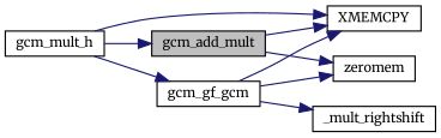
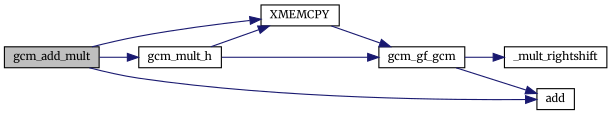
  digraph {
    fontname=Merriweather
    rankdir=LR
    node [color=black fillcolor=white fontname=Merriweather fontsize=10 shape=record style=filled]
    edge [color=midnightblue fontname=Merriweather fontsize=10 labelfontname=Helvetica labelfontsize=10 style=solid]
    n1 [fillcolor=grey75 fontcolor=black height=0.2 label=gcm_add_mult width=0.4]
    n2 [height=0.2 label=gcm_mult_h width=0.4]
    n3 [height=0.2 label=XMEMCPY width=0.4]
-   n4 [height=0.2 label=zeromem width=0.4]
+   n4 [height=0.2 label=add width=0.4]
    n5 [height=0.2 label=gcm_gf_gcm width=0.4]
    n6 [height=0.2 label=_mult_rightshift width=0.4]
-   n2 -> n1
+   n1 -> n2
    n1 -> n3
    n1 -> n4
    n2 -> n3
    n2 -> n5
-   n5 -> n3
+   n3 -> n5
    n5 -> n4
    n5 -> n6
  }
